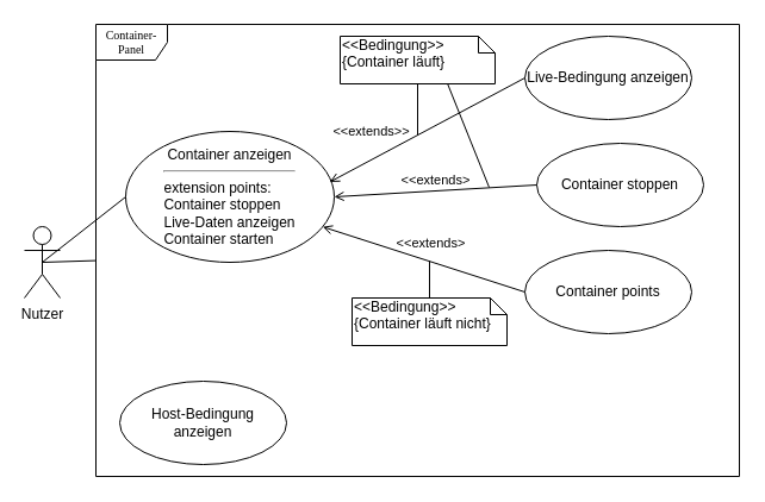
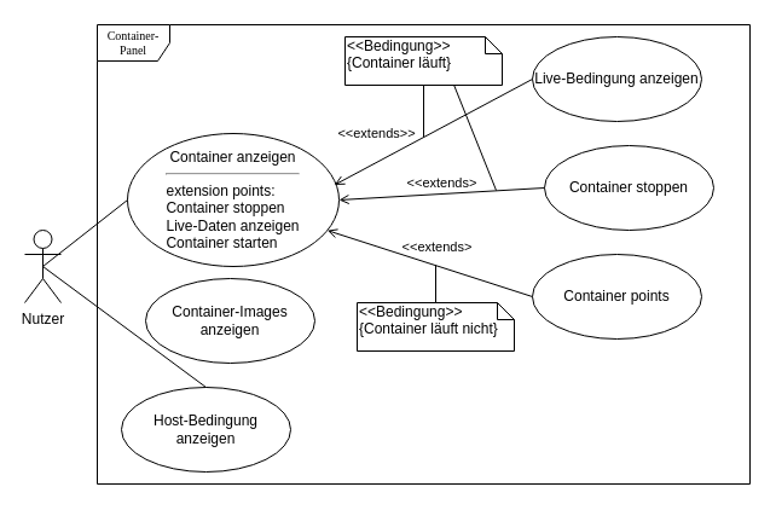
  <mxCell id="0" />
  <mxCell id="1" parent="0" />
  <mxCell id="2" value="Container-Panel" style="shape=umlFrame;whiteSpace=wrap;html=1;rounded=0;shadow=0;comic=0;labelBackgroundColor=none;strokeWidth=1;fontFamily=Verdana;fontSize=10;align=center;" parent="1" vertex="1"><mxGeometry x="80" y="20" width="540" height="380" as="geometry" /></mxCell>
  <mxCell id="3" value="Live-Bedingung anzeigen" style="ellipse;whiteSpace=wrap;html=1;" parent="1" vertex="1"><mxGeometry x="440" y="30" width="140" height="70" as="geometry" /></mxCell>
  <mxCell id="4" value="Nutzer" style="shape=umlActor;verticalLabelPosition=bottom;verticalAlign=top;html=1;" parent="1" vertex="1"><mxGeometry x="20" y="190" width="30" height="60" as="geometry" /></mxCell>
+ <mxCell id="5" value="Container-Images anzeigen" style="ellipse;whiteSpace=wrap;html=1;" parent="1" vertex="1"><mxGeometry x="120" y="230" width="140" height="70" as="geometry" /></mxCell>
  <mxCell id="6" value="Container points" style="ellipse;whiteSpace=wrap;html=1;" parent="1" vertex="1"><mxGeometry x="440" y="210" width="140" height="70" as="geometry" /></mxCell>
  <mxCell id="7" value="Container stoppen" style="ellipse;whiteSpace=wrap;html=1;" parent="1" vertex="1"><mxGeometry x="450" y="120" width="140" height="70" as="geometry" /></mxCell>
  <mxCell id="8" value="Container anzeigen&lt;hr&gt;&lt;div style=&quot;text-align: left&quot;&gt;&lt;span&gt;extension points:&lt;/span&gt;&lt;/div&gt;&lt;div style=&quot;text-align: left&quot;&gt;&lt;span&gt;Container stoppen&lt;/span&gt;&lt;/div&gt;&lt;div style=&quot;text-align: left&quot;&gt;&lt;span&gt;Live-Daten anzeigen&lt;/span&gt;&lt;/div&gt;&lt;div style=&quot;text-align: left&quot;&gt;&lt;span&gt;Container starten&lt;/span&gt;&lt;/div&gt;" style="ellipse;whiteSpace=wrap;html=1;" parent="1" vertex="1"><mxGeometry x="105" y="110" width="175" height="110" as="geometry" /></mxCell>
  <mxCell id="9" value="" style="edgeStyle=orthogonalEdgeStyle;rounded=0;orthogonalLoop=1;jettySize=auto;html=1;endArrow=none;endFill=0;" parent="1" source="10" edge="1"><mxGeometry relative="1" as="geometry"><mxPoint x="350" y="113" as="targetPoint" /></mxGeometry></mxCell>
  <mxCell id="10" value="&amp;lt;&amp;lt;Bedingung&amp;gt;&amp;gt;&lt;br&gt;{Container läuft}" style="shape=note;whiteSpace=wrap;html=1;size=14;verticalAlign=top;align=left;spacingTop=-6;" parent="1" vertex="1"><mxGeometry x="285" y="30" width="130" height="40" as="geometry" /></mxCell>
  <mxCell id="11" value="" style="endArrow=none;html=1;exitX=0.5;exitY=0.5;exitDx=0;exitDy=0;exitPerimeter=0;entryX=0;entryY=0.5;entryDx=0;entryDy=0;" parent="1" source="4" target="8" edge="1"><mxGeometry width="50" height="50" relative="1" as="geometry"><mxPoint x="35" y="230" as="sourcePoint" /><mxPoint x="120" y="295" as="targetPoint" /></mxGeometry></mxCell>
  <mxCell id="12" value="Host-Bedingung anzeigen" style="ellipse;whiteSpace=wrap;html=1;" parent="1" vertex="1"><mxGeometry x="100" y="320" width="140" height="70" as="geometry" /></mxCell>
- <mxCell id="13" value="" style="endArrow=none;html=1;exitX=0.5;exitY=0.5;exitDx=0;exitDy=0;exitPerimeter=0;" parent="1" source="4" target="2" edge="1"><mxGeometry width="50" height="50" relative="1" as="geometry"><mxPoint x="0" y="250" as="sourcePoint" /><mxPoint x="175" y="375" as="targetPoint" /></mxGeometry></mxCell>
+ <mxCell id="13" value="" style="endArrow=none;html=1;exitX=0.5;exitY=0.5;exitDx=0;exitDy=0;exitPerimeter=0;entryX=0.5;entryY=0;entryDx=0;entryDy=0;" parent="1" source="4" target="12" edge="1"><mxGeometry width="50" height="50" relative="1" as="geometry"><mxPoint x="0" y="250" as="sourcePoint" /><mxPoint x="175" y="375" as="targetPoint" /></mxGeometry></mxCell>
  <mxCell id="14" value="" style="endArrow=none;html=1;entryX=0;entryY=0.5;entryDx=0;entryDy=0;exitX=0.979;exitY=0.386;exitDx=0;exitDy=0;exitPerimeter=0;labelPosition=left;verticalLabelPosition=top;align=right;verticalAlign=bottom;startArrow=open;startFill=0;" parent="1" source="8" target="3" edge="1"><mxGeometry width="50" height="50" relative="1" as="geometry"><mxPoint x="300" y="210" as="sourcePoint" /><mxPoint x="350" y="160" as="targetPoint" /></mxGeometry></mxCell>
  <mxCell id="15" value="&amp;lt;&amp;lt;extends&amp;gt;&amp;gt;" style="edgeLabel;html=1;align=center;verticalAlign=middle;resizable=0;points=[];labelBackgroundColor=none;" parent="14" vertex="1" connectable="0"><mxGeometry x="-0.28" y="2" relative="1" as="geometry"><mxPoint x="-24.3" y="-9.22" as="offset" /></mxGeometry></mxCell>
  <mxCell id="16" value="&amp;lt;&amp;lt;extends&amp;gt;" style="endArrow=none;html=1;entryX=0;entryY=0.5;entryDx=0;entryDy=0;exitX=1;exitY=0.5;exitDx=0;exitDy=0;labelPosition=center;verticalLabelPosition=top;align=center;verticalAlign=bottom;startArrow=open;startFill=0;labelBackgroundColor=none;" parent="1" source="8" target="7" edge="1"><mxGeometry width="50" height="50" relative="1" as="geometry"><mxPoint x="267.06" y="167.02" as="sourcePoint" /><mxPoint x="450" y="75" as="targetPoint" /></mxGeometry></mxCell>
  <mxCell id="17" value="" style="rounded=0;orthogonalLoop=1;jettySize=auto;html=1;endArrow=none;endFill=0;exitX=0.694;exitY=1.005;exitDx=0;exitDy=0;exitPerimeter=0;" parent="1" source="10" edge="1"><mxGeometry relative="1" as="geometry"><mxPoint x="330" y="95" as="sourcePoint" /><mxPoint x="410" y="157" as="targetPoint" /></mxGeometry></mxCell>
  <mxCell id="18" value="&amp;lt;&amp;lt;extends&amp;gt;" style="endArrow=none;html=1;entryX=0;entryY=0.5;entryDx=0;entryDy=0;labelPosition=center;verticalLabelPosition=top;align=center;verticalAlign=bottom;startArrow=open;startFill=0;labelBackgroundColor=none;" parent="1" source="8" target="6" edge="1"><mxGeometry x="0.039" y="6" width="50" height="50" relative="1" as="geometry"><mxPoint x="255" y="210" as="sourcePoint" /><mxPoint x="445" y="200" as="targetPoint" /><mxPoint as="offset" /></mxGeometry></mxCell>
  <mxCell id="19" value="&amp;lt;&amp;lt;Bedingung&amp;gt;&amp;gt;&lt;br&gt;{Container läuft nicht}" style="shape=note;whiteSpace=wrap;html=1;size=14;verticalAlign=top;align=left;spacingTop=-6;" parent="1" vertex="1"><mxGeometry x="295" y="250" width="130" height="40" as="geometry" /></mxCell>
  <mxCell id="20" value="" style="edgeStyle=orthogonalEdgeStyle;rounded=0;orthogonalLoop=1;jettySize=auto;html=1;endArrow=none;endFill=0;entryX=0.5;entryY=0;entryDx=0;entryDy=0;entryPerimeter=0;" parent="1" target="19" edge="1"><mxGeometry relative="1" as="geometry"><mxPoint x="360" y="219" as="sourcePoint" /><mxPoint x="310" y="250" as="targetPoint" /></mxGeometry></mxCell>
